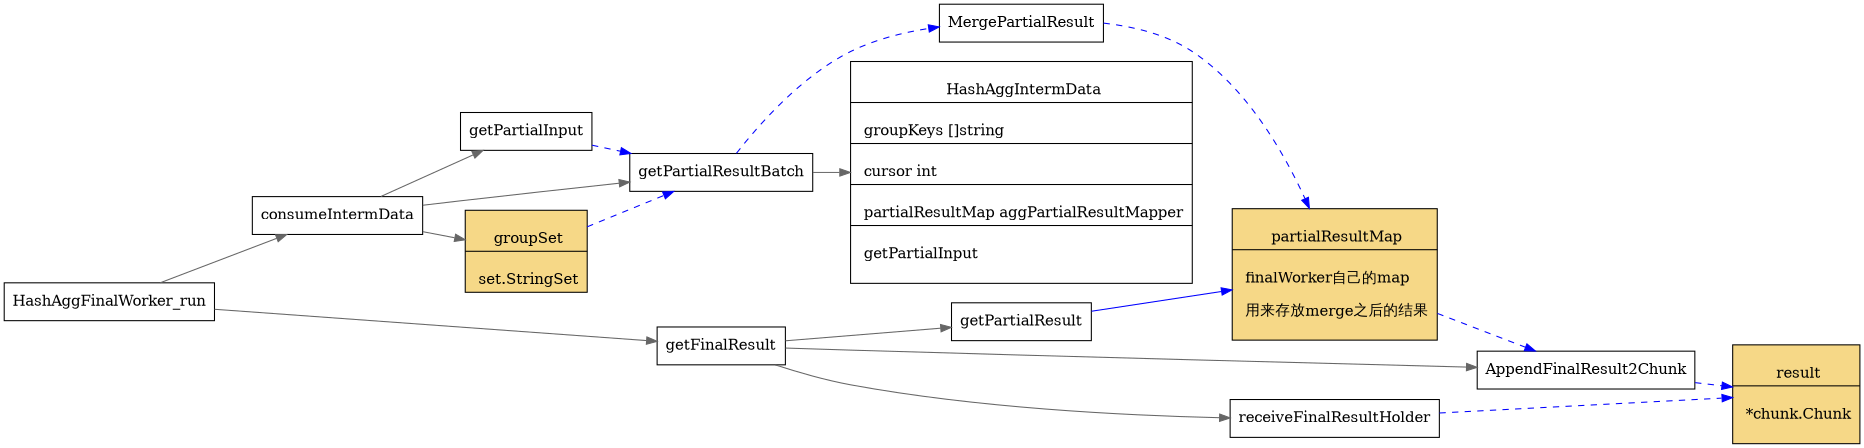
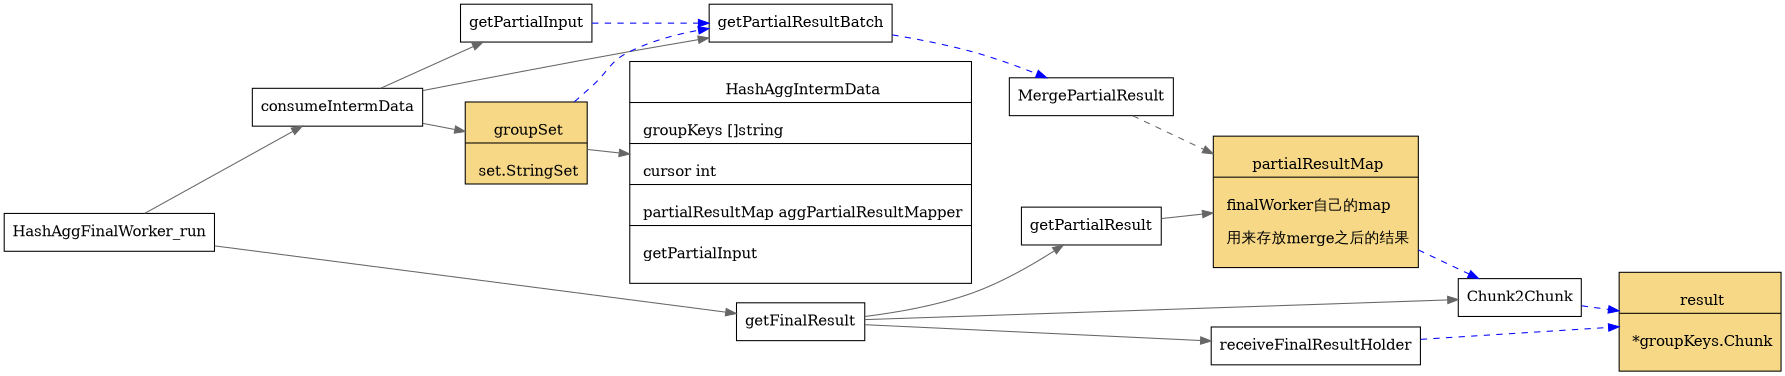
  digraph {
    newrank=true
    rankdir=LR
    node [shape=box]
    edge [color=gray40]
    n1 [fillcolor="#f6d887" label="{{\n      partialResultMap|\n      finalWorker自己的map\l\n      用来存放merge之后的结果\l\n    }}" shape=record style=filled]
-   AppendFinalResult2Chunk
-   n3 [fillcolor="#f6d887" label="{{\n      result|\n      *chunk.Chunk\l\n    }}" shape=record style=filled]
+   AppendFinalResult2Chunk [label=Chunk2Chunk]
+   n3 [fillcolor="#f6d887" label="{{\n      result|\n      *groupKeys.Chunk\l\n    }}" shape=record style=filled]
    HashAggFinalWorker_run
    consumeIntermData
    getFinalResult
    getPartialInput
    getPartialResultBatch
    n9 [fillcolor="#f6d887" label="{{\n      groupSet|\n      set.StringSet\n    }}" shape=record style=filled]
    getPartialResult
    receiveFinalResultHolder
    MergePartialResult
    n13 [label="{{\n      HashAggIntermData|\n	      groupKeys        []string\l|\n	      cursor           int\l|\n	      partialResultMap aggPartialResultMapper\l|\n        getPartialInput\l\n    }}" shape=record]
    n1 -> AppendFinalResult2Chunk [color=blue style=dashed]
    AppendFinalResult2Chunk -> n3 [color=blue style=dashed]
    HashAggFinalWorker_run -> consumeIntermData
    HashAggFinalWorker_run -> getFinalResult
    consumeIntermData -> getPartialInput
    consumeIntermData -> getPartialResultBatch
    consumeIntermData -> n9
    getFinalResult -> AppendFinalResult2Chunk
    getFinalResult -> getPartialResult
    getFinalResult -> receiveFinalResultHolder
    getPartialInput -> getPartialResultBatch [color=blue style=dashed]
    getPartialResultBatch -> MergePartialResult [color=blue style=dashed]
-   getPartialResultBatch -> n13
+   n9 -> n13
    n9 -> getPartialResultBatch [color=blue style=dashed]
-   getPartialResult -> n1 [color=blue]
+   getPartialResult -> n1
    receiveFinalResultHolder -> n3 [color=blue style=dashed]
-   MergePartialResult -> n1 [color=blue style=dashed]
+   MergePartialResult -> n1 [style=dashed]
  }
